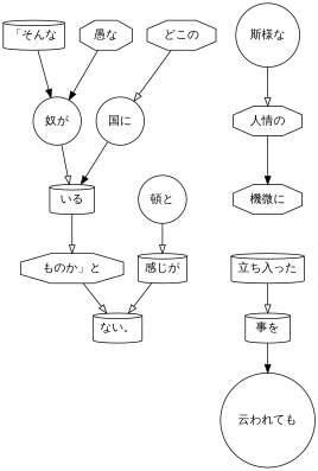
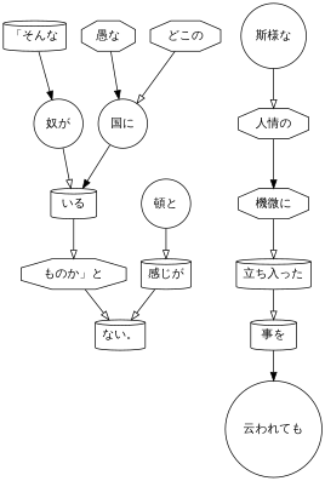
  digraph {
    node [shape=cylinder]
    edge [arrowhead=onormal]
    n1 [label="「そんな"]
    n2 [label="奴が" shape=circle]
    n3 [label="いる"]
    n4 [label="愚な" shape=octagon]
    n5 [label="ものか」と" shape=octagon]
    n6 [label="どこの" shape=octagon]
    n7 [label="国に" shape=circle]
    n8 [label="ない。"]
    n9 [label="斯様な" shape=circle]
    n10 [label="人情の" shape=octagon]
    n11 [label="機微に" shape=octagon]
    n12 [label="立ち入った"]
    n13 [label="事を"]
    n14 [label="云われても" shape=circle]
    n15 [label="頓と" shape=circle]
    n16 [label="感じが"]
    n1 -> n2 [arrowhead=normal]
    n2 -> n3
    n3 -> n5
-   n4 -> n2 [arrowhead=normal]
+   n4 -> n7 [arrowhead=normal]
    n5 -> n8
    n6 -> n7
    n7 -> n3 [arrowhead=normal]
    n9 -> n10
    n10 -> n11 [arrowhead=normal]
+   n11 -> n12
    n12 -> n13
    n13 -> n14 [arrowhead=normal]
    n15 -> n16
    n16 -> n8
  }
